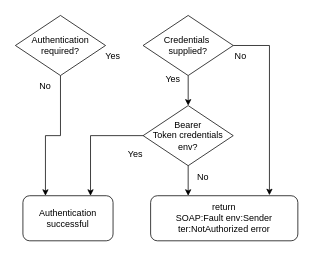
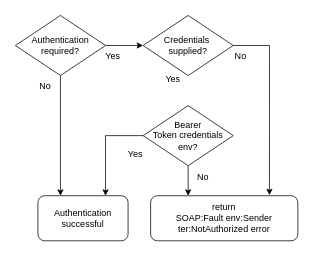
  <mxCell id="0" />
  <mxCell id="1" parent="0" />
+ <mxCell id="2" value="" style="edgeStyle=orthogonalEdgeStyle;rounded=0;orthogonalLoop=1;jettySize=auto;html=1;" edge="1" parent="1" source="4" target="6"><mxGeometry relative="1" as="geometry" /></mxCell>
  <mxCell id="3" style="edgeStyle=orthogonalEdgeStyle;rounded=0;orthogonalLoop=1;jettySize=auto;html=1;entryX=0.25;entryY=0;entryDx=0;entryDy=0;" edge="1" parent="1" source="4" target="9"><mxGeometry relative="1" as="geometry" /></mxCell>
  <mxCell id="4" value="Authentication required?" style="rhombus;whiteSpace=wrap;html=1;" vertex="1" parent="1"><mxGeometry x="20" y="20" width="120" height="80" as="geometry" /></mxCell>
- <mxCell id="5" value="" style="edgeStyle=orthogonalEdgeStyle;rounded=0;orthogonalLoop=1;jettySize=auto;html=1;" edge="1" parent="1" source="6" target="8"><mxGeometry relative="1" as="geometry" /></mxCell>
  <mxCell id="6" value="&lt;div&gt;Credentials&amp;nbsp;&lt;br&gt;&lt;span style=&quot;background-color: initial;&quot;&gt;supplied?&lt;/span&gt;&lt;/div&gt;" style="rhombus;whiteSpace=wrap;html=1;" vertex="1" parent="1"><mxGeometry x="190" y="20" width="120" height="80" as="geometry" /></mxCell>
  <mxCell id="7" style="edgeStyle=orthogonalEdgeStyle;rounded=0;orthogonalLoop=1;jettySize=auto;html=1;entryX=0.75;entryY=0;entryDx=0;entryDy=0;" edge="1" parent="1" source="8" target="9"><mxGeometry relative="1" as="geometry" /></mxCell>
  <mxCell id="8" value="&lt;span&gt;Bearer &lt;br&gt;Token credentials &lt;br&gt;env?&lt;/span&gt;" style="rhombus;whiteSpace=wrap;html=1;fontStyle=0" vertex="1" parent="1"><mxGeometry x="190" y="140" width="120" height="80" as="geometry" /></mxCell>
- <mxCell id="9" value="Authentication successful" style="rounded=1;whiteSpace=wrap;html=1;" vertex="1" parent="1"><mxGeometry x="30" y="260" width="120" height="60" as="geometry" /></mxCell>
+ <mxCell id="9" value="Authentication successful" style="rounded=1;whiteSpace=wrap;html=1;" vertex="1" parent="1"><mxGeometry x="50" y="260" width="120" height="60" as="geometry" /></mxCell>
  <mxCell id="10" value="return&lt;br&gt;SOAP:Fault env:Sender&lt;br&gt;ter:NotAuthorized error" style="rounded=1;whiteSpace=wrap;html=1;" vertex="1" parent="1"><mxGeometry x="200" y="260" width="196" height="60" as="geometry" /></mxCell>
  <mxCell id="11" style="edgeStyle=orthogonalEdgeStyle;rounded=0;orthogonalLoop=1;jettySize=auto;html=1;entryX=0.255;entryY=0;entryDx=0;entryDy=0;entryPerimeter=0;" edge="1" parent="1" source="8" target="10"><mxGeometry relative="1" as="geometry" /></mxCell>
  <mxCell id="12" style="edgeStyle=orthogonalEdgeStyle;rounded=0;orthogonalLoop=1;jettySize=auto;html=1;entryX=0.807;entryY=-0.012;entryDx=0;entryDy=0;entryPerimeter=0;exitX=1;exitY=0.5;exitDx=0;exitDy=0;" edge="1" parent="1" source="6" target="10"><mxGeometry relative="1" as="geometry" /></mxCell>
  <mxCell id="13" value="No" style="text;html=1;strokeColor=none;fillColor=none;align=center;verticalAlign=middle;whiteSpace=wrap;rounded=0;" vertex="1" parent="1"><mxGeometry x="290" y="60" width="60" height="30" as="geometry" /></mxCell>
  <mxCell id="14" value="No" style="text;html=1;strokeColor=none;fillColor=none;align=center;verticalAlign=middle;whiteSpace=wrap;rounded=0;" vertex="1" parent="1"><mxGeometry x="30" y="100" width="60" height="30" as="geometry" /></mxCell>
  <mxCell id="15" value="Yes" style="text;html=1;strokeColor=none;fillColor=none;align=center;verticalAlign=middle;whiteSpace=wrap;rounded=0;" vertex="1" parent="1"><mxGeometry x="120" y="60" width="60" height="30" as="geometry" /></mxCell>
  <mxCell id="16" value="Yes" style="text;html=1;strokeColor=none;fillColor=none;align=center;verticalAlign=middle;whiteSpace=wrap;rounded=0;" vertex="1" parent="1"><mxGeometry x="200" y="90" width="60" height="30" as="geometry" /></mxCell>
  <mxCell id="17" value="No" style="text;html=1;strokeColor=none;fillColor=none;align=center;verticalAlign=middle;whiteSpace=wrap;rounded=0;" vertex="1" parent="1"><mxGeometry x="240" y="220" width="60" height="30" as="geometry" /></mxCell>
  <mxCell id="18" value="Yes" style="text;html=1;strokeColor=none;fillColor=none;align=center;verticalAlign=middle;whiteSpace=wrap;rounded=0;" vertex="1" parent="1"><mxGeometry x="150" y="190" width="60" height="30" as="geometry" /></mxCell>
